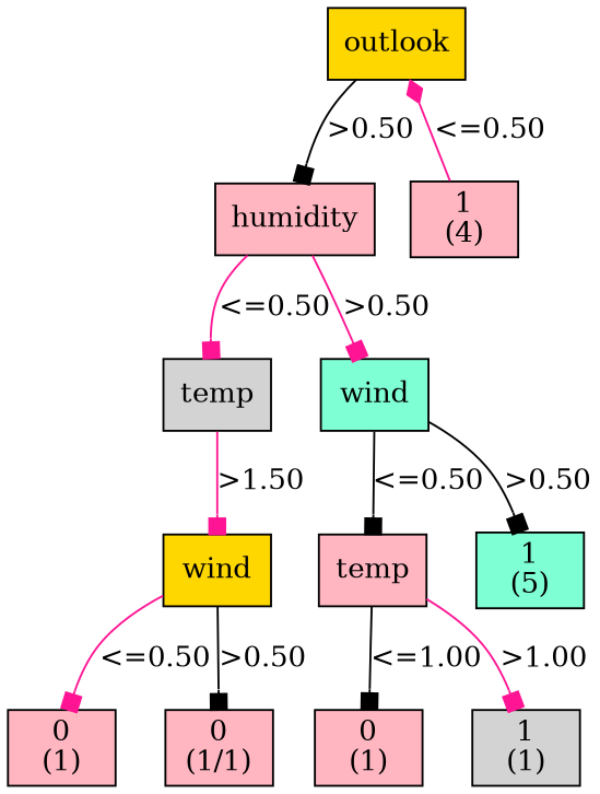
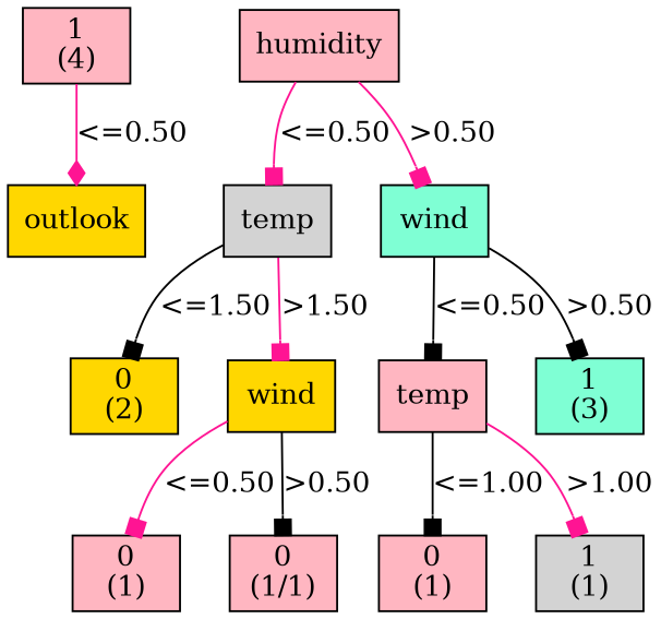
  digraph {
    node [fillcolor=lightpink shape=box style=filled weight=4]
    edge [arrowhead=box color=black]
    n1 [fillcolor=gold label="outlook\n" weight=1]
    n2 [label="1\n(4)\n" weight=2]
    n3 [label="humidity\n" weight=2]
    n4 [fillcolor=lightgrey label="temp\n" weight=3]
    n5 [fillcolor=aquamarine label="wind\n" weight=3]
+   n6 [fillcolor=gold label="0\n(2)\n"]
    n7 [fillcolor=gold label="wind\n"]
    n8 [label="temp\n"]
-   n9 [fillcolor=aquamarine label="1\n(5)\n"]
+   n9 [fillcolor=aquamarine label="1\n(3)\n"]
    n10 [label="0\n(1)\n" weight=5]
    n11 [label="0\n(1/1)\n" weight=5]
    n12 [label="0\n(1)\n" weight=5]
    n13 [fillcolor=lightgrey label="1\n(1)\n" weight=5]
    subgraph sub_1 {
      rank=same
      n1
    }
    subgraph sub_2 {
      rank=same
      n2
      n3
    }
    subgraph sub_3 {
      rank=same
      n4
      n5
    }
    subgraph sub_4 {
      rank=same
+     n6
      n7
      n8
      n9
    }
    subgraph sub_5 {
      rank=same
      n10
      n11
      n12
      n13
    }
-   n1 -> n3 [label=">0.50"]
    n2 -> n1 [arrowhead=diamond color=deeppink label="<=0.50"]
    n3 -> n4 [color=deeppink label="<=0.50"]
    n3 -> n5 [color=deeppink label=">0.50"]
+   n4 -> n6 [label="<=1.50"]
    n4 -> n7 [color=deeppink label=">1.50"]
    n5 -> n8 [label="<=0.50"]
    n5 -> n9 [label=">0.50"]
    n7 -> n10 [color=deeppink label="<=0.50"]
    n7 -> n11 [label=">0.50"]
    n8 -> n12 [label="<=1.00"]
    n8 -> n13 [color=deeppink label=">1.00"]
  }
